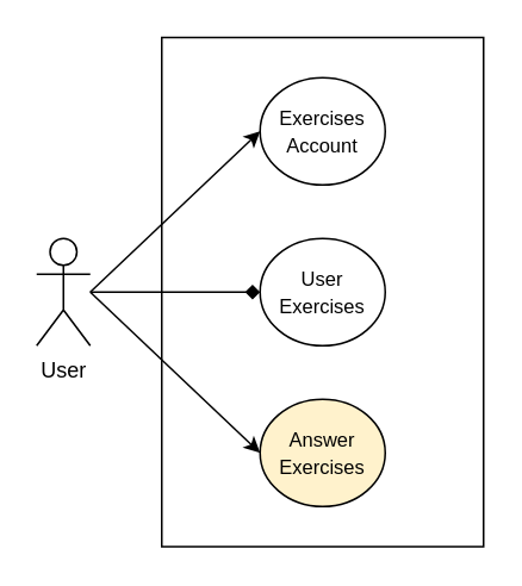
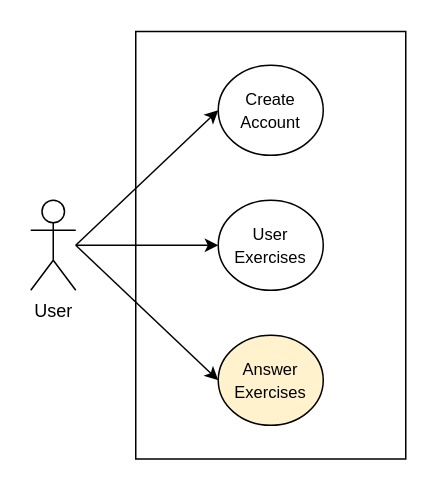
  <mxCell id="0" />
  <mxCell id="1" parent="0" />
  <mxCell id="2" value="" style="rounded=0;whiteSpace=wrap;html=1;" vertex="1" parent="1"><mxGeometry x="90" y="20.5" width="180" height="285" as="geometry" /></mxCell>
  <mxCell id="3" style="rounded=0;orthogonalLoop=1;jettySize=auto;html=1;entryX=0;entryY=0.5;entryDx=0;entryDy=0;" edge="1" parent="1" target="7"><mxGeometry relative="1" as="geometry"><mxPoint x="50" y="163" as="sourcePoint" /></mxGeometry></mxCell>
- <mxCell id="4" style="edgeStyle=orthogonalEdgeStyle;rounded=0;orthogonalLoop=1;jettySize=auto;html=1;entryX=0;entryY=0.5;entryDx=0;entryDy=0;endArrow=diamond;" edge="1" parent="1" source="6" target="8"><mxGeometry relative="1" as="geometry" /></mxCell>
+ <mxCell id="4" style="edgeStyle=orthogonalEdgeStyle;rounded=0;orthogonalLoop=1;jettySize=auto;html=1;entryX=0;entryY=0.5;entryDx=0;entryDy=0;" edge="1" parent="1" source="6" target="8"><mxGeometry relative="1" as="geometry" /></mxCell>
  <mxCell id="5" style="rounded=0;orthogonalLoop=1;jettySize=auto;html=1;entryX=0;entryY=0.5;entryDx=0;entryDy=0;" edge="1" parent="1" target="9"><mxGeometry relative="1" as="geometry"><mxPoint x="50" y="163" as="sourcePoint" /></mxGeometry></mxCell>
  <mxCell id="6" value="User" style="shape=umlActor;verticalLabelPosition=bottom;verticalAlign=top;html=1;outlineConnect=0;" vertex="1" parent="1"><mxGeometry x="20" y="133" width="30" height="60" as="geometry" /></mxCell>
- <mxCell id="7" value="&lt;font style=&quot;font-size: 11px;&quot;&gt;Exercises&lt;br&gt;Account&lt;/font&gt;" style="ellipse;whiteSpace=wrap;html=1;" vertex="1" parent="1"><mxGeometry x="145" y="43" width="70" height="60" as="geometry" /></mxCell>
+ <mxCell id="7" value="&lt;font style=&quot;font-size: 11px;&quot;&gt;Create&lt;br&gt;Account&lt;/font&gt;" style="ellipse;whiteSpace=wrap;html=1;" vertex="1" parent="1"><mxGeometry x="145" y="43" width="70" height="60" as="geometry" /></mxCell>
  <mxCell id="8" value="&lt;font style=&quot;font-size: 11px;&quot;&gt;User&lt;br&gt;Exercises&lt;/font&gt;" style="ellipse;whiteSpace=wrap;html=1;" vertex="1" parent="1"><mxGeometry x="145" y="133" width="70" height="60" as="geometry" /></mxCell>
  <mxCell id="9" value="&lt;font style=&quot;font-size: 11px;&quot;&gt;Answer&lt;br&gt;Exercises&lt;/font&gt;" style="ellipse;whiteSpace=wrap;html=1;fillColor=#fff2cc;" vertex="1" parent="1"><mxGeometry x="145" y="223" width="70" height="60" as="geometry" /></mxCell>
